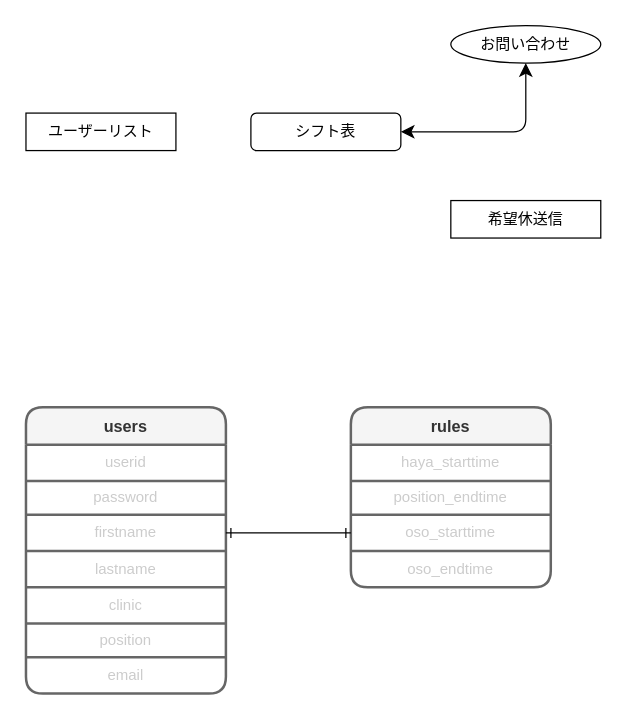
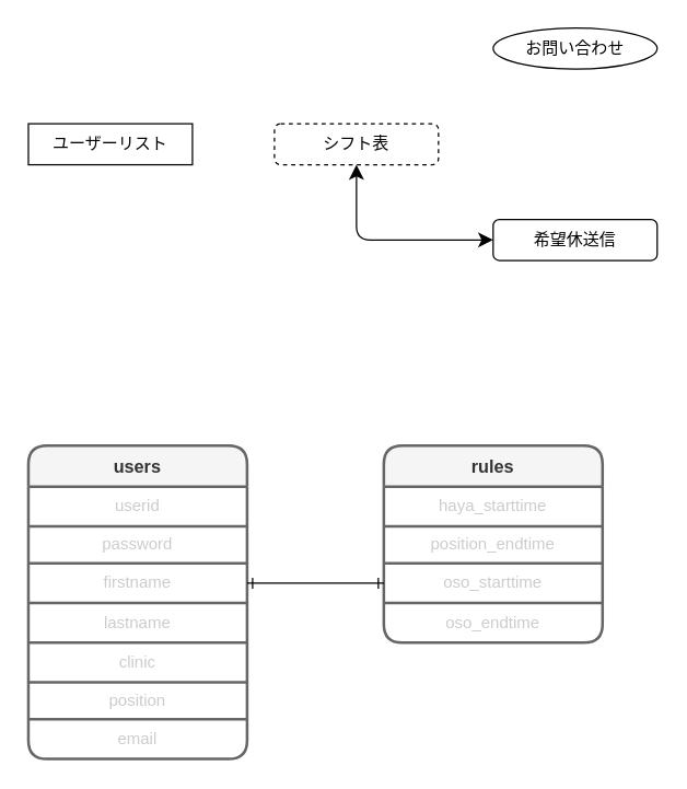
  <mxCell id="0" />
  <mxCell id="1" parent="0" />
- <mxCell id="2" value="シフト表" style="rounded=1;whiteSpace=wrap;html=1;" vertex="1" parent="1"><mxGeometry x="200" y="90" width="120" height="30" as="geometry" /></mxCell>
- <mxCell id="3" value="希望休送信" style="whiteSpace=wrap;html=1;rounded=0;" vertex="1" parent="1"><mxGeometry x="360" y="160" width="120" height="30" as="geometry" /></mxCell>
+ <mxCell id="2" value="シフト表" style="rounded=1;whiteSpace=wrap;html=1;dashed=1;" vertex="1" parent="1"><mxGeometry x="200" y="90" width="120" height="30" as="geometry" /></mxCell>
+ <mxCell id="3" value="希望休送信" style="rounded=1;whiteSpace=wrap;html=1;" vertex="1" parent="1"><mxGeometry x="360" y="160" width="120" height="30" as="geometry" /></mxCell>
  <mxCell id="4" value="お問い合わせ" style="ellipse;whiteSpace=wrap;html=1;" vertex="1" parent="1"><mxGeometry x="360" y="20" width="120" height="30" as="geometry" /></mxCell>
  <mxCell id="5" value="ユーザーリスト" style="whiteSpace=wrap;html=1;rounded=0;" vertex="1" parent="1"><mxGeometry x="20" y="90" width="120" height="30" as="geometry" /></mxCell>
- <mxCell id="6" value="" style="edgeStyle=segmentEdgeStyle;endArrow=classic;html=1;curved=0;rounded=1;endSize=8;startSize=8;exitX=0.5;exitY=1;exitDx=0;exitDy=0;entryX=1;entryY=0.5;entryDx=0;entryDy=0;startArrow=classic;startFill=1;" edge="1" parent="1" source="4" target="2"><mxGeometry width="50" height="50" relative="1" as="geometry"><mxPoint x="240" y="140" as="sourcePoint" /><mxPoint x="290" y="90" as="targetPoint" /><Array as="points"><mxPoint x="420" y="105" /></Array></mxGeometry></mxCell>
+ <mxCell id="7" value="" style="edgeStyle=segmentEdgeStyle;endArrow=classic;html=1;curved=0;rounded=1;endSize=8;startSize=8;exitX=0;exitY=0.5;exitDx=0;exitDy=0;startArrow=classic;startFill=1;entryX=0.5;entryY=1;entryDx=0;entryDy=0;" edge="1" parent="1" source="3" target="2"><mxGeometry width="50" height="50" relative="1" as="geometry"><mxPoint x="430" y="60" as="sourcePoint" /><mxPoint x="260" y="130" as="targetPoint" /><Array as="points"><mxPoint x="260" y="175" /></Array></mxGeometry></mxCell>
  <mxCell id="8" value="users" style="shape=table;startSize=30;container=1;collapsible=0;childLayout=tableLayout;fontStyle=1;align=center;fontSize=13;strokeWidth=2;fillColor=#f5f5f5;strokeColor=#666666;fillStyle=auto;rounded=1;fontColor=#333333;" vertex="1" parent="1"><mxGeometry x="20" y="325.5" width="160" height="229" as="geometry" /></mxCell>
  <mxCell id="9" value="" style="shape=tableRow;horizontal=0;startSize=0;swimlaneHead=0;swimlaneBody=0;top=0;left=0;bottom=0;right=0;collapsible=0;dropTarget=0;fillColor=none;points=[[0,0.5],[1,0.5]];portConstraint=eastwest;rounded=1;" vertex="1" parent="8"><mxGeometry y="30" width="160" height="29" as="geometry" /></mxCell>
  <mxCell id="10" value="userid" style="shape=partialRectangle;html=1;whiteSpace=wrap;connectable=0;fillColor=none;top=0;left=0;bottom=0;right=0;overflow=hidden;fontColor=#CCCCCC;rounded=1;" vertex="1" parent="9"><mxGeometry width="160" height="29" as="geometry"><mxRectangle width="160" height="29" as="alternateBounds" /></mxGeometry></mxCell>
  <mxCell id="11" value="" style="shape=tableRow;horizontal=0;startSize=0;swimlaneHead=0;swimlaneBody=0;top=0;left=0;bottom=0;right=0;collapsible=0;dropTarget=0;fillColor=none;points=[[0,0.5],[1,0.5]];portConstraint=eastwest;rounded=1;" vertex="1" parent="8"><mxGeometry y="59" width="160" height="27" as="geometry" /></mxCell>
  <mxCell id="12" value="password" style="shape=partialRectangle;html=1;whiteSpace=wrap;connectable=0;fillColor=none;top=0;left=0;bottom=0;right=0;overflow=hidden;fontColor=#CCCCCC;rounded=1;" vertex="1" parent="11"><mxGeometry width="160" height="27" as="geometry"><mxRectangle width="160" height="27" as="alternateBounds" /></mxGeometry></mxCell>
  <mxCell id="13" style="shape=tableRow;horizontal=0;startSize=0;swimlaneHead=0;swimlaneBody=0;top=0;left=0;bottom=0;right=0;collapsible=0;dropTarget=0;fillColor=none;points=[[0,0.5],[1,0.5]];portConstraint=eastwest;rounded=1;" vertex="1" parent="8"><mxGeometry y="86" width="160" height="29" as="geometry" /></mxCell>
  <mxCell id="14" value="firstname" style="shape=partialRectangle;html=1;whiteSpace=wrap;connectable=0;fillColor=none;top=0;left=0;bottom=0;right=0;overflow=hidden;fontColor=#CCCCCC;rounded=1;" vertex="1" parent="13"><mxGeometry width="160" height="29" as="geometry"><mxRectangle width="160" height="29" as="alternateBounds" /></mxGeometry></mxCell>
  <mxCell id="15" value="" style="shape=tableRow;horizontal=0;startSize=0;swimlaneHead=0;swimlaneBody=0;top=0;left=0;bottom=0;right=0;collapsible=0;dropTarget=0;fillColor=none;points=[[0,0.5],[1,0.5]];portConstraint=eastwest;rounded=1;" vertex="1" parent="8"><mxGeometry y="115" width="160" height="29" as="geometry" /></mxCell>
  <mxCell id="16" value="lastname" style="shape=partialRectangle;html=1;whiteSpace=wrap;connectable=0;fillColor=none;top=0;left=0;bottom=0;right=0;overflow=hidden;fontColor=#CCCCCC;rounded=1;" vertex="1" parent="15"><mxGeometry width="160" height="29" as="geometry"><mxRectangle width="160" height="29" as="alternateBounds" /></mxGeometry></mxCell>
  <mxCell id="17" style="shape=tableRow;horizontal=0;startSize=0;swimlaneHead=0;swimlaneBody=0;top=0;left=0;bottom=0;right=0;collapsible=0;dropTarget=0;fillColor=none;points=[[0,0.5],[1,0.5]];portConstraint=eastwest;rounded=1;" vertex="1" parent="8"><mxGeometry y="144" width="160" height="29" as="geometry" /></mxCell>
  <mxCell id="18" value="clinic" style="shape=partialRectangle;html=1;whiteSpace=wrap;connectable=0;fillColor=none;top=0;left=0;bottom=0;right=0;overflow=hidden;fontColor=#CCCCCC;rounded=1;" vertex="1" parent="17"><mxGeometry width="160" height="29" as="geometry"><mxRectangle width="160" height="29" as="alternateBounds" /></mxGeometry></mxCell>
  <mxCell id="19" style="shape=tableRow;horizontal=0;startSize=0;swimlaneHead=0;swimlaneBody=0;top=0;left=0;bottom=0;right=0;collapsible=0;dropTarget=0;fillColor=none;points=[[0,0.5],[1,0.5]];portConstraint=eastwest;rounded=1;" vertex="1" parent="8"><mxGeometry y="173" width="160" height="27" as="geometry" /></mxCell>
  <mxCell id="20" value="position" style="shape=partialRectangle;html=1;whiteSpace=wrap;connectable=0;fillColor=none;top=0;left=0;bottom=0;right=0;overflow=hidden;fontColor=#CCCCCC;rounded=1;" vertex="1" parent="19"><mxGeometry width="160" height="27" as="geometry"><mxRectangle width="160" height="27" as="alternateBounds" /></mxGeometry></mxCell>
  <mxCell id="21" style="shape=tableRow;horizontal=0;startSize=0;swimlaneHead=0;swimlaneBody=0;top=0;left=0;bottom=0;right=0;collapsible=0;dropTarget=0;fillColor=none;points=[[0,0.5],[1,0.5]];portConstraint=eastwest;rounded=1;" vertex="1" parent="8"><mxGeometry y="200" width="160" height="29" as="geometry" /></mxCell>
  <mxCell id="22" value="email" style="shape=partialRectangle;html=1;whiteSpace=wrap;connectable=0;fillColor=none;top=0;left=0;bottom=0;right=0;overflow=hidden;fontColor=#CCCCCC;rounded=1;" vertex="1" parent="21"><mxGeometry width="160" height="29" as="geometry"><mxRectangle width="160" height="29" as="alternateBounds" /></mxGeometry></mxCell>
  <mxCell id="23" value="rules" style="shape=table;startSize=30;container=1;collapsible=0;childLayout=tableLayout;fontStyle=1;align=center;fontSize=13;strokeWidth=2;fillColor=#f5f5f5;strokeColor=#666666;fillStyle=auto;rounded=1;fontColor=#333333;" vertex="1" parent="1"><mxGeometry x="280" y="325.5" width="160" height="144" as="geometry" /></mxCell>
  <mxCell id="24" value="" style="shape=tableRow;horizontal=0;startSize=0;swimlaneHead=0;swimlaneBody=0;top=0;left=0;bottom=0;right=0;collapsible=0;dropTarget=0;fillColor=none;points=[[0,0.5],[1,0.5]];portConstraint=eastwest;rounded=1;" vertex="1" parent="23"><mxGeometry y="30" width="160" height="29" as="geometry" /></mxCell>
  <mxCell id="25" value="haya_starttime" style="shape=partialRectangle;html=1;whiteSpace=wrap;connectable=0;fillColor=none;top=0;left=0;bottom=0;right=0;overflow=hidden;fontColor=#CCCCCC;rounded=1;" vertex="1" parent="24"><mxGeometry width="160" height="29" as="geometry"><mxRectangle width="160" height="29" as="alternateBounds" /></mxGeometry></mxCell>
  <mxCell id="26" value="" style="shape=tableRow;horizontal=0;startSize=0;swimlaneHead=0;swimlaneBody=0;top=0;left=0;bottom=0;right=0;collapsible=0;dropTarget=0;fillColor=none;points=[[0,0.5],[1,0.5]];portConstraint=eastwest;rounded=1;" vertex="1" parent="23"><mxGeometry y="59" width="160" height="27" as="geometry" /></mxCell>
  <mxCell id="27" value="position_endtime" style="shape=partialRectangle;html=1;whiteSpace=wrap;connectable=0;fillColor=none;top=0;left=0;bottom=0;right=0;overflow=hidden;fontColor=#CCCCCC;rounded=1;" vertex="1" parent="26"><mxGeometry width="160" height="27" as="geometry"><mxRectangle width="160" height="27" as="alternateBounds" /></mxGeometry></mxCell>
  <mxCell id="28" value="" style="shape=tableRow;horizontal=0;startSize=0;swimlaneHead=0;swimlaneBody=0;top=0;left=0;bottom=0;right=0;collapsible=0;dropTarget=0;fillColor=none;points=[[0,0.5],[1,0.5]];portConstraint=eastwest;rounded=1;" vertex="1" parent="23"><mxGeometry y="86" width="160" height="29" as="geometry" /></mxCell>
  <mxCell id="29" value="oso_starttime" style="shape=partialRectangle;html=1;whiteSpace=wrap;connectable=0;fillColor=none;top=0;left=0;bottom=0;right=0;overflow=hidden;fontColor=#CCCCCC;rounded=1;" vertex="1" parent="28"><mxGeometry width="160" height="29" as="geometry"><mxRectangle width="160" height="29" as="alternateBounds" /></mxGeometry></mxCell>
  <mxCell id="30" style="shape=tableRow;horizontal=0;startSize=0;swimlaneHead=0;swimlaneBody=0;top=0;left=0;bottom=0;right=0;collapsible=0;dropTarget=0;fillColor=none;points=[[0,0.5],[1,0.5]];portConstraint=eastwest;rounded=1;" vertex="1" parent="23"><mxGeometry y="115" width="160" height="29" as="geometry" /></mxCell>
  <mxCell id="31" value="oso_endtime" style="shape=partialRectangle;html=1;whiteSpace=wrap;connectable=0;fillColor=none;top=0;left=0;bottom=0;right=0;overflow=hidden;fontColor=#CCCCCC;rounded=1;" vertex="1" parent="30"><mxGeometry width="160" height="29" as="geometry"><mxRectangle width="160" height="29" as="alternateBounds" /></mxGeometry></mxCell>
  <mxCell id="32" value="" style="endArrow=ERone;html=1;rounded=1;fontSize=13;fontColor=#CCCCCC;exitX=1;exitY=0.5;exitDx=0;exitDy=0;entryX=0;entryY=0.5;entryDx=0;entryDy=0;startArrow=ERone;startFill=0;endFill=0;" edge="1" parent="1" source="13" target="28"><mxGeometry width="50" height="50" relative="1" as="geometry"><mxPoint x="240" y="435.5" as="sourcePoint" /><mxPoint x="240" y="385.5" as="targetPoint" /></mxGeometry></mxCell>
